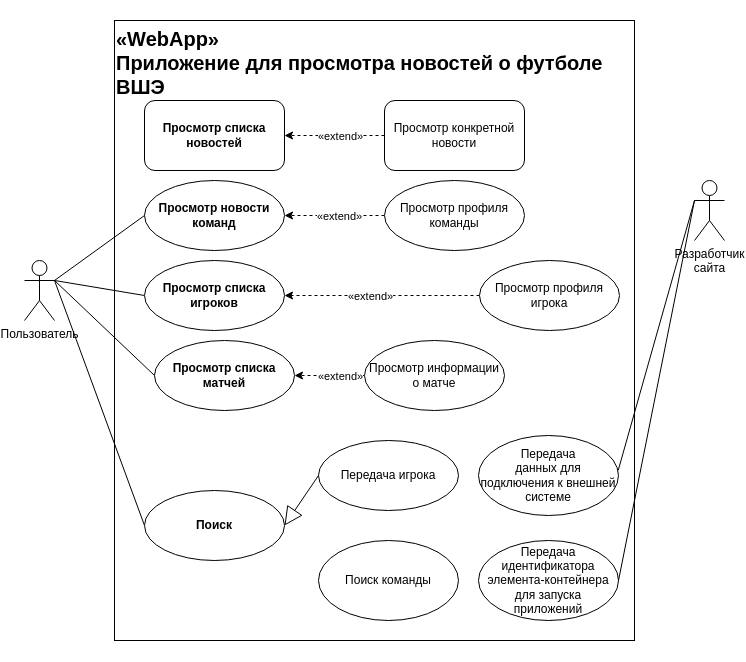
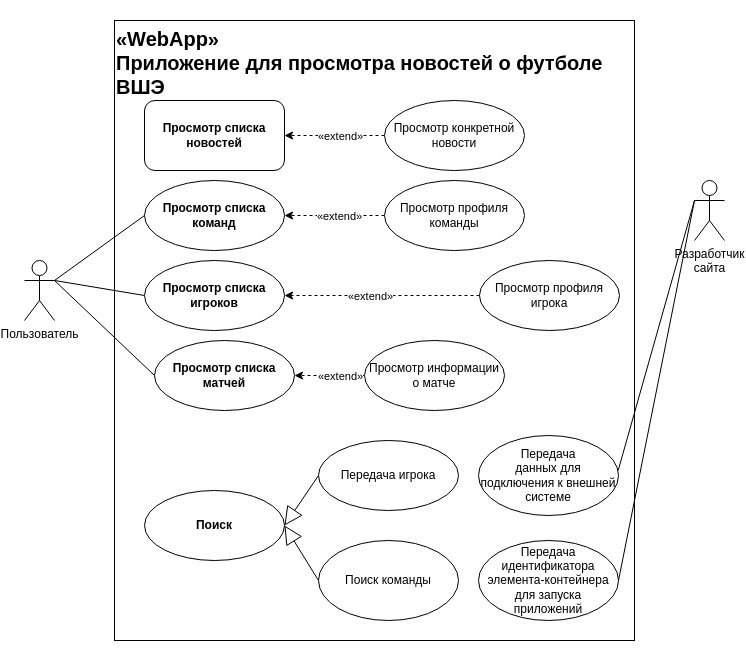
  <mxCell id="0" />
  <mxCell id="1" parent="0" />
  <mxCell id="2" value="&lt;div style=&quot;font-size: 20px;&quot;&gt;&lt;font style=&quot;font-size: 20px;&quot;&gt;«WebApp»&lt;/font&gt;&lt;/div&gt;&lt;div style=&quot;font-size: 20px;&quot;&gt;&lt;font style=&quot;font-size: 20px;&quot;&gt;Приложение для просмотра новостей о футболе ВШЭ&lt;font style=&quot;font-size: 20px;&quot;&gt;&lt;br&gt;&lt;/font&gt;&lt;/font&gt;&lt;/div&gt;" style="html=1;whiteSpace=wrap;align=left;verticalAlign=top;fontStyle=1" vertex="1" parent="1"><mxGeometry x="110" y="20" width="520" height="620" as="geometry" /></mxCell>
  <mxCell id="3" value="Пользователь" style="shape=umlActor;verticalLabelPosition=bottom;verticalAlign=top;html=1;outlineConnect=0;" vertex="1" parent="1"><mxGeometry x="20" y="260" width="30" height="60" as="geometry" /></mxCell>
  <mxCell id="4" value="Разработчик&lt;br&gt;сайта" style="shape=umlActor;verticalLabelPosition=bottom;verticalAlign=top;html=1;outlineConnect=0;" vertex="1" parent="1"><mxGeometry x="690" y="180" width="30" height="60" as="geometry" /></mxCell>
  <mxCell id="5" value="" style="endArrow=none;html=1;rounded=0;entryX=0;entryY=0.5;entryDx=0;entryDy=0;exitX=1;exitY=0.333;exitDx=0;exitDy=0;exitPerimeter=0;" edge="1" parent="1" source="3" target="8"><mxGeometry width="50" height="50" relative="1" as="geometry"><mxPoint x="0" y="260" as="sourcePoint" /><mxPoint x="130" y="200" as="targetPoint" /></mxGeometry></mxCell>
- <mxCell id="6" value="" style="endArrow=none;html=1;rounded=0;entryX=0;entryY=0.5;entryDx=0;entryDy=0;exitX=1;exitY=0.333;exitDx=0;exitDy=0;exitPerimeter=0;" edge="1" parent="1" source="3" target="9"><mxGeometry width="50" height="50" relative="1" as="geometry"><mxPoint x="0" y="260" as="sourcePoint" /><mxPoint x="130" y="360" as="targetPoint" /></mxGeometry></mxCell>
  <mxCell id="7" value="&lt;b&gt;Просмотр списка новостей&lt;br&gt;&lt;/b&gt;" style="whiteSpace=wrap;html=1;rounded=1;" vertex="1" parent="1"><mxGeometry x="140" y="100" width="140" height="70" as="geometry" /></mxCell>
  <mxCell id="8" value="&lt;div&gt;&lt;b&gt;Просмотр списка игроков&lt;/b&gt;&lt;/div&gt;" style="ellipse;whiteSpace=wrap;html=1;" vertex="1" parent="1"><mxGeometry x="140" y="260" width="140" height="70" as="geometry" /></mxCell>
  <mxCell id="9" value="&lt;div&gt;Поиск&lt;/div&gt;" style="ellipse;whiteSpace=wrap;html=1;fontStyle=1" vertex="1" parent="1"><mxGeometry x="140" y="490" width="140" height="70" as="geometry" /></mxCell>
  <mxCell id="10" value="&lt;div&gt;Передача&lt;/div&gt;&lt;div&gt;идентификатора&lt;/div&gt;&lt;div&gt;элемента-&lt;span style=&quot;background-color: initial;&quot;&gt;контейнера&lt;/span&gt;&lt;/div&gt;&lt;div&gt;&lt;span style=&quot;background-color: initial;&quot;&gt;для запуска&lt;/span&gt;&lt;/div&gt;&lt;div&gt;&lt;span style=&quot;background-color: initial;&quot;&gt;приложений&lt;/span&gt;&lt;/div&gt;" style="ellipse;whiteSpace=wrap;html=1;" vertex="1" parent="1"><mxGeometry x="474" y="540" width="140" height="80" as="geometry" /></mxCell>
  <mxCell id="11" value="" style="endArrow=none;html=1;rounded=0;entryX=0;entryY=0.333;entryDx=0;entryDy=0;exitX=1;exitY=0.5;exitDx=0;exitDy=0;entryPerimeter=0;" edge="1" parent="1" source="10" target="4"><mxGeometry width="50" height="50" relative="1" as="geometry"><mxPoint x="665" y="205" as="sourcePoint" /><mxPoint x="805" y="150" as="targetPoint" /></mxGeometry></mxCell>
- <mxCell id="12" value="&lt;b&gt;Просмотр новости команд&lt;br&gt;&lt;/b&gt;" style="ellipse;whiteSpace=wrap;html=1;" vertex="1" parent="1"><mxGeometry x="140" y="180" width="140" height="70" as="geometry" /></mxCell>
+ <mxCell id="12" value="&lt;b&gt;Просмотр списка команд&lt;br&gt;&lt;/b&gt;" style="ellipse;whiteSpace=wrap;html=1;" vertex="1" parent="1"><mxGeometry x="140" y="180" width="140" height="70" as="geometry" /></mxCell>
  <mxCell id="13" value="" style="endArrow=none;html=1;rounded=0;entryX=0;entryY=0.5;entryDx=0;entryDy=0;exitX=1;exitY=0.333;exitDx=0;exitDy=0;exitPerimeter=0;" edge="1" parent="1" source="3" target="12"><mxGeometry width="50" height="50" relative="1" as="geometry"><mxPoint x="0" y="350" as="sourcePoint" /><mxPoint x="90" y="145" as="targetPoint" /></mxGeometry></mxCell>
  <mxCell id="14" value="&lt;div&gt;Передача игрока&lt;/div&gt;" style="ellipse;whiteSpace=wrap;html=1;fontStyle=0" vertex="1" parent="1"><mxGeometry x="314" y="440" width="140" height="70" as="geometry" /></mxCell>
  <mxCell id="15" value="&lt;div&gt;Поиск команды&lt;/div&gt;" style="ellipse;whiteSpace=wrap;html=1;fontStyle=0" vertex="1" parent="1"><mxGeometry x="314" y="540" width="140" height="80" as="geometry" /></mxCell>
+ <mxCell id="16" value="" style="endArrow=block;endSize=16;endFill=0;html=1;rounded=0;exitX=0;exitY=0.5;exitDx=0;exitDy=0;entryX=1;entryY=0.5;entryDx=0;entryDy=0;" edge="1" parent="1" source="15" target="9"><mxGeometry width="160" relative="1" as="geometry"><mxPoint x="330" y="550" as="sourcePoint" /><mxPoint x="490" y="550" as="targetPoint" /></mxGeometry></mxCell>
  <mxCell id="17" value="" style="endArrow=block;endSize=16;endFill=0;html=1;rounded=0;exitX=0;exitY=0.5;exitDx=0;exitDy=0;entryX=1;entryY=0.5;entryDx=0;entryDy=0;" edge="1" parent="1" source="14" target="9"><mxGeometry width="160" relative="1" as="geometry"><mxPoint x="310" y="450" as="sourcePoint" /><mxPoint x="280" y="411" as="targetPoint" /></mxGeometry></mxCell>
  <mxCell id="18" value="" style="edgeStyle=orthogonalEdgeStyle;rounded=0;orthogonalLoop=1;jettySize=auto;html=1;dashed=1;strokeWidth=1;" edge="1" parent="1" source="20" target="7"><mxGeometry relative="1" as="geometry" /></mxCell>
  <mxCell id="19" value="«extend»" style="edgeLabel;html=1;align=center;verticalAlign=middle;resizable=0;points=[];" vertex="1" connectable="0" parent="18"><mxGeometry x="0.352" y="1" relative="1" as="geometry"><mxPoint x="23" y="-1" as="offset" /></mxGeometry></mxCell>
- <mxCell id="20" value="&lt;span style=&quot;font-weight: normal;&quot;&gt;Просмотр конкретной новости&lt;/span&gt;" style="whiteSpace=wrap;html=1;fontStyle=1;rounded=1;" vertex="1" parent="1"><mxGeometry x="380" y="100" width="140" height="70" as="geometry" /></mxCell>
+ <mxCell id="20" value="&lt;span style=&quot;font-weight: normal;&quot;&gt;Просмотр конкретной новости&lt;/span&gt;" style="ellipse;whiteSpace=wrap;html=1;fontStyle=1" vertex="1" parent="1"><mxGeometry x="380" y="100" width="140" height="70" as="geometry" /></mxCell>
  <mxCell id="21" value="" style="edgeStyle=orthogonalEdgeStyle;rounded=0;orthogonalLoop=1;jettySize=auto;html=1;dashed=1;strokeWidth=1;" edge="1" parent="1" source="23"><mxGeometry relative="1" as="geometry"><mxPoint x="280" y="215" as="targetPoint" /></mxGeometry></mxCell>
  <mxCell id="22" value="«extend»" style="edgeLabel;html=1;align=center;verticalAlign=middle;resizable=0;points=[];" vertex="1" connectable="0" parent="21"><mxGeometry x="0.352" y="1" relative="1" as="geometry"><mxPoint x="22" y="-1" as="offset" /></mxGeometry></mxCell>
  <mxCell id="23" value="&lt;span style=&quot;font-weight: normal;&quot;&gt;Просмотр профиля команды&lt;/span&gt;" style="ellipse;whiteSpace=wrap;html=1;fontStyle=1" vertex="1" parent="1"><mxGeometry x="380" y="180" width="140" height="70" as="geometry" /></mxCell>
  <mxCell id="24" value="" style="edgeStyle=orthogonalEdgeStyle;rounded=0;orthogonalLoop=1;jettySize=auto;html=1;dashed=1;strokeWidth=1;" edge="1" parent="1" source="26"><mxGeometry relative="1" as="geometry"><mxPoint x="280" y="295" as="targetPoint" /></mxGeometry></mxCell>
  <mxCell id="25" value="«extend»" style="edgeLabel;html=1;align=center;verticalAlign=middle;resizable=0;points=[];" vertex="1" connectable="0" parent="24"><mxGeometry x="0.352" y="1" relative="1" as="geometry"><mxPoint x="22" y="-1" as="offset" /></mxGeometry></mxCell>
  <mxCell id="26" value="&lt;span style=&quot;font-weight: normal;&quot;&gt;Просмотр профиля игрока&lt;/span&gt;" style="ellipse;whiteSpace=wrap;html=1;fontStyle=1" vertex="1" parent="1"><mxGeometry x="475" y="260" width="140" height="70" as="geometry" /></mxCell>
  <mxCell id="27" value="&lt;div&gt;&lt;b&gt;Просмотр списка матчей&lt;/b&gt;&lt;/div&gt;" style="ellipse;whiteSpace=wrap;html=1;" vertex="1" parent="1"><mxGeometry x="150" y="340" width="140" height="70" as="geometry" /></mxCell>
  <mxCell id="28" value="" style="edgeStyle=orthogonalEdgeStyle;rounded=0;orthogonalLoop=1;jettySize=auto;html=1;dashed=1;strokeWidth=1;entryX=1;entryY=0.5;entryDx=0;entryDy=0;" edge="1" parent="1" source="30" target="27"><mxGeometry relative="1" as="geometry"><mxPoint x="284" y="385" as="targetPoint" /><Array as="points" /></mxGeometry></mxCell>
  <mxCell id="29" value="«extend»" style="edgeLabel;html=1;align=center;verticalAlign=middle;resizable=0;points=[];" vertex="1" connectable="0" parent="28"><mxGeometry x="0.352" y="1" relative="1" as="geometry"><mxPoint x="22" y="-1" as="offset" /></mxGeometry></mxCell>
  <mxCell id="30" value="&lt;span style=&quot;font-weight: normal;&quot;&gt;Просмотр информации о матче&lt;/span&gt;" style="ellipse;whiteSpace=wrap;html=1;fontStyle=1" vertex="1" parent="1"><mxGeometry x="360" y="340" width="140" height="70" as="geometry" /></mxCell>
  <mxCell id="31" value="" style="endArrow=none;html=1;rounded=0;entryX=0;entryY=0.5;entryDx=0;entryDy=0;exitX=1;exitY=0.333;exitDx=0;exitDy=0;exitPerimeter=0;" edge="1" parent="1" source="3" target="27"><mxGeometry width="50" height="50" relative="1" as="geometry"><mxPoint x="60" y="290" as="sourcePoint" /><mxPoint x="150" y="305" as="targetPoint" /></mxGeometry></mxCell>
  <mxCell id="32" value="&lt;div&gt;Передача&lt;/div&gt;&lt;div&gt;данных для подключения к внешней системе&lt;/div&gt;" style="ellipse;whiteSpace=wrap;html=1;" vertex="1" parent="1"><mxGeometry x="474" y="435" width="140" height="80" as="geometry" /></mxCell>
  <mxCell id="33" value="" style="endArrow=none;html=1;rounded=0;entryX=0;entryY=0.333;entryDx=0;entryDy=0;exitX=0.998;exitY=0.435;exitDx=0;exitDy=0;entryPerimeter=0;exitPerimeter=0;" edge="1" parent="1" source="32" target="4"><mxGeometry width="50" height="50" relative="1" as="geometry"><mxPoint x="630" y="660" as="sourcePoint" /><mxPoint x="701" y="360" as="targetPoint" /></mxGeometry></mxCell>
